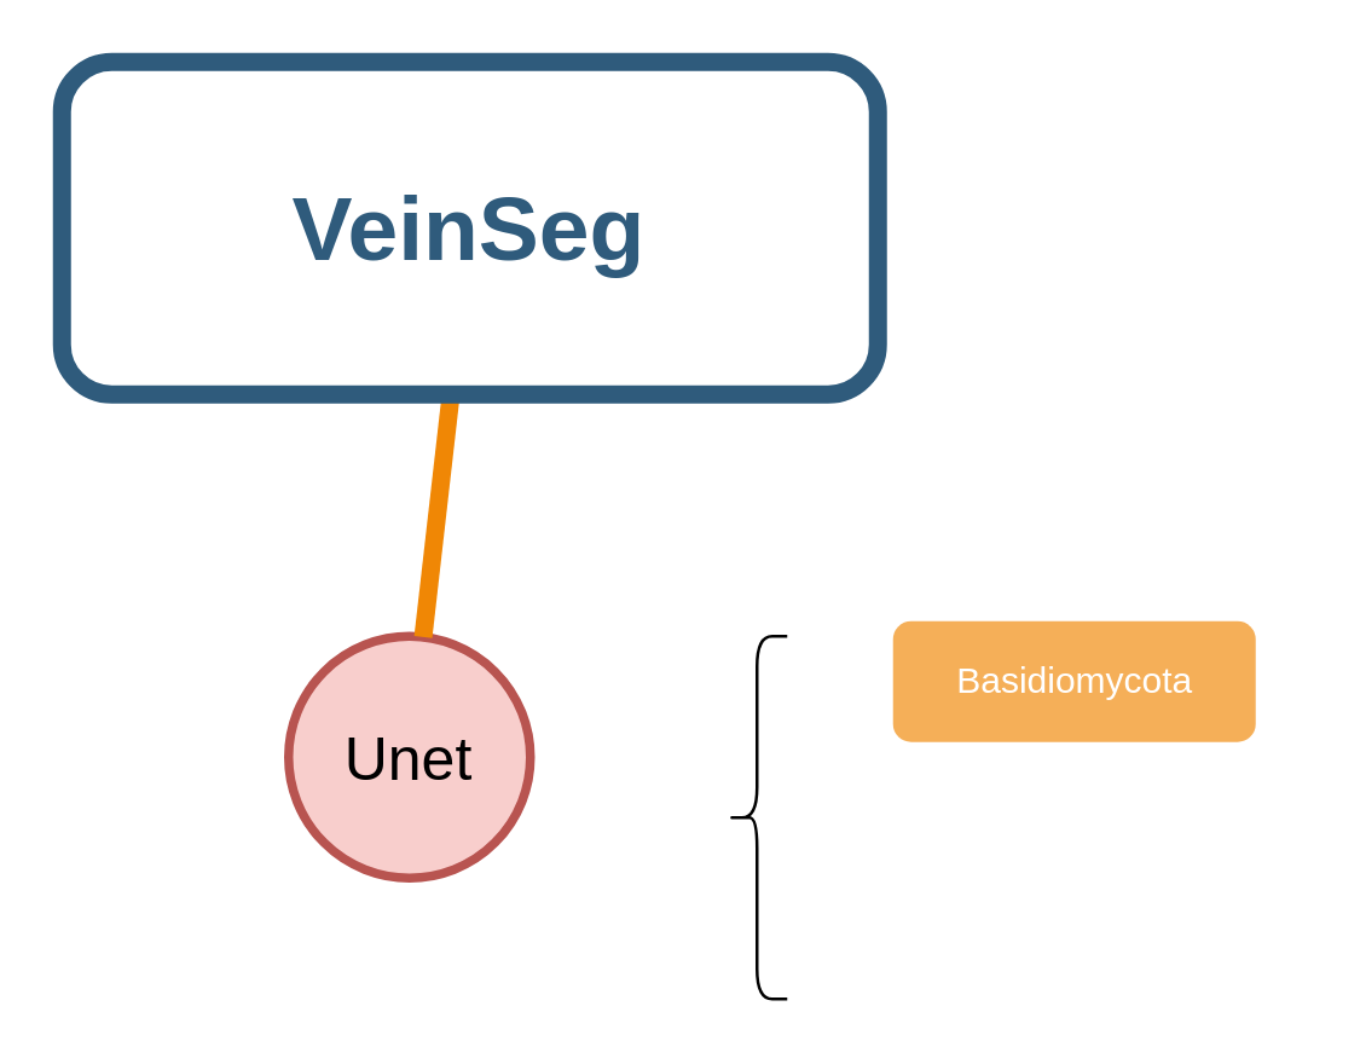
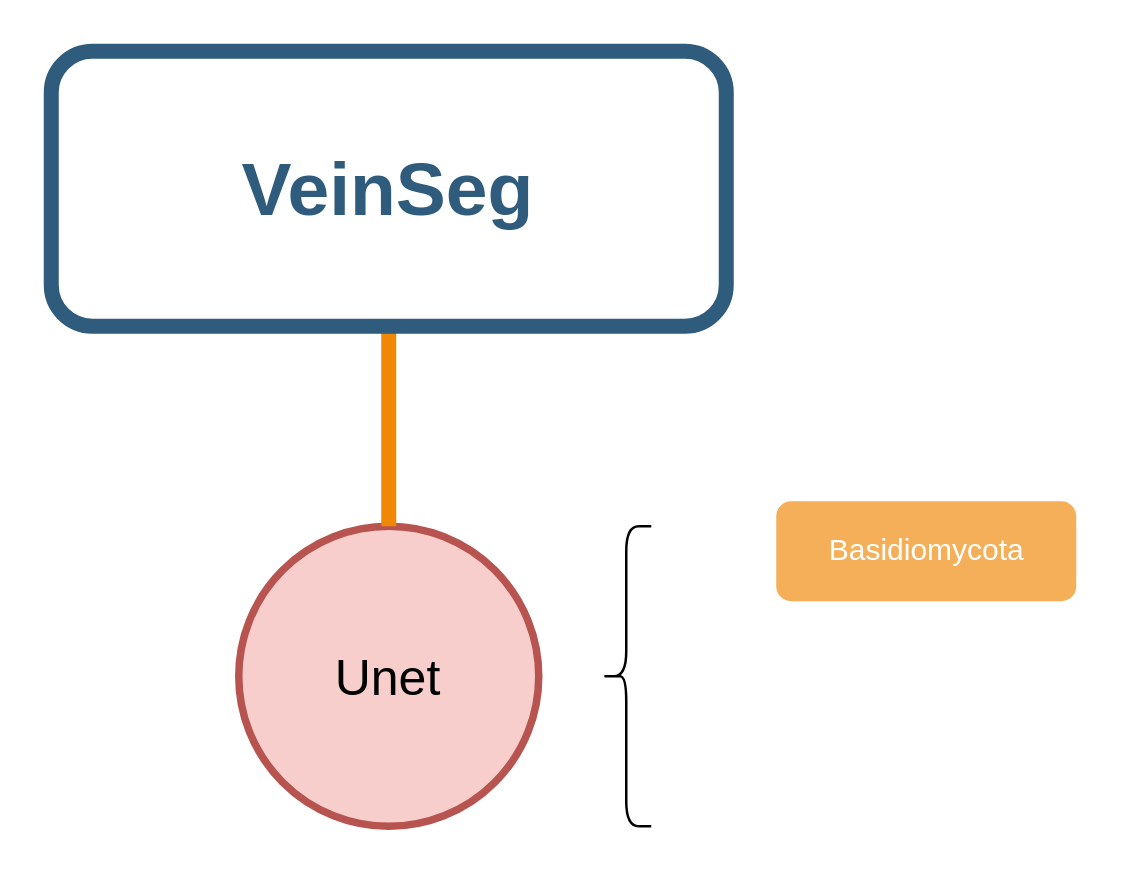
  <mxCell id="0" />
  <mxCell id="1" parent="0" />
- <mxCell id="2" value="Unet" style="ellipse;whiteSpace=wrap;html=1;shadow=0;fontFamily=Helvetica;fontSize=20;align=center;strokeWidth=3;direction=south;fillColor=#f8cecc;strokeColor=#b85450;flipV=1;" parent="1" vertex="1"><mxGeometry x="95" y="210" width="80" height="80" as="geometry" /></mxCell>
+ <mxCell id="2" value="Unet" style="ellipse;whiteSpace=wrap;html=1;shadow=0;fontFamily=Helvetica;fontSize=20;align=center;strokeWidth=3;direction=south;fillColor=#f8cecc;strokeColor=#b85450;flipV=1;" parent="1" vertex="1"><mxGeometry x="95" y="210" width="120" height="120" as="geometry" /></mxCell>
  <mxCell id="3" value="" style="edgeStyle=none;endArrow=none;strokeWidth=6;strokeColor=#F08705;html=1;" parent="1" source="5" target="2" edge="1"><mxGeometry x="-589" y="256.5" width="100" height="100" as="geometry"><mxPoint x="-829" y="336.5" as="sourcePoint" /><mxPoint x="-729" y="236.5" as="targetPoint" /></mxGeometry></mxCell>
- <mxCell id="4" value="Basidiomycota" style="rounded=1;fillColor=#f5af58;strokeColor=none;strokeWidth=3;shadow=0;html=1;fontColor=#FFFFFF;" parent="1" vertex="1"><mxGeometry x="295" y="205" width="120" height="40" as="geometry" /></mxCell>
+ <mxCell id="4" value="Basidiomycota" style="rounded=1;fillColor=#f5af58;strokeColor=none;strokeWidth=3;shadow=0;html=1;fontColor=#FFFFFF;" parent="1" vertex="1"><mxGeometry x="310" y="200" width="120" height="40" as="geometry" /></mxCell>
  <mxCell id="5" value="VeinSeg" style="whiteSpace=wrap;html=1;shadow=0;fontFamily=Helvetica;fontSize=30;fontColor=#2F5B7C;align=center;strokeColor=#2F5B7C;strokeWidth=6;fillColor=#FFFFFF;fontStyle=1;gradientColor=none;rounded=1;" parent="1" vertex="1"><mxGeometry x="20" y="20" width="270" height="110" as="geometry" /></mxCell>
  <mxCell id="6" value="" style="shape=curlyBracket;whiteSpace=wrap;html=1;rounded=1;" vertex="1" parent="1"><mxGeometry x="240" y="210" width="20" height="120" as="geometry" /></mxCell>
